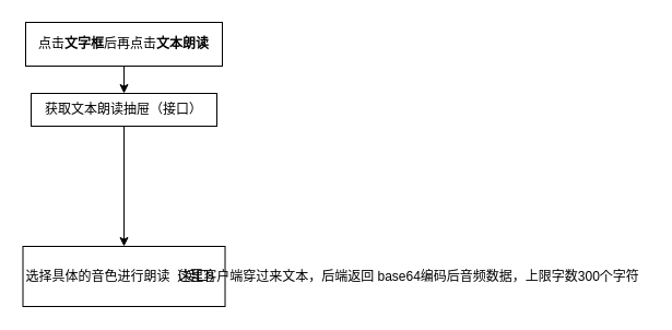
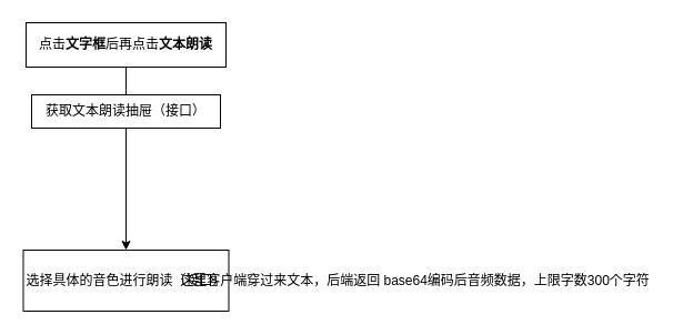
  <mxCell id="0" />
  <mxCell id="1" parent="0" />
- <mxCell id="2" value="" style="edgeStyle=orthogonalEdgeStyle;rounded=0;orthogonalLoop=1;jettySize=auto;html=1;fontColor=default;" edge="1" parent="1" source="3" target="5"><mxGeometry relative="1" as="geometry" /></mxCell>
+ <mxCell id="2" value="" style="edgeStyle=orthogonalEdgeStyle;rounded=0;orthogonalLoop=1;jettySize=auto;html=1;fontColor=default;endArrow=none;" edge="1" parent="1" source="3" target="5"><mxGeometry relative="1" as="geometry" /></mxCell>
  <mxCell id="3" value="点击&lt;b&gt;文字框&lt;/b&gt;后再点击&lt;b&gt;文本朗读&lt;/b&gt;" style="rounded=0;whiteSpace=wrap;html=1;fillColor=default;strokeColor=default;fontColor=default;" vertex="1" parent="1"><mxGeometry x="23" y="20" width="180" height="40" as="geometry" /></mxCell>
  <mxCell id="4" value="" style="edgeStyle=orthogonalEdgeStyle;rounded=0;orthogonalLoop=1;jettySize=auto;html=1;fontColor=default;" edge="1" parent="1" source="5" target="6"><mxGeometry relative="1" as="geometry" /></mxCell>
  <mxCell id="5" value="获取文本朗读抽屉（接口）" style="whiteSpace=wrap;html=1;rounded=0;fillColor=default;strokeColor=default;fontColor=default;" vertex="1" parent="1"><mxGeometry x="28" y="85" width="170" height="30" as="geometry" /></mxCell>
  <mxCell id="6" value="选择具体的音色进行朗读（接口）" style="whiteSpace=wrap;html=1;rounded=0;fillColor=default;strokeColor=default;fontColor=default;" vertex="1" parent="1"><mxGeometry x="20.5" y="225" width="185" height="55" as="geometry" /></mxCell>
  <mxCell id="7" value="这里客户端穿过来文本，后端返回 base64编码后音频数据，上限字数300个字符" style="text;html=1;align=center;verticalAlign=middle;resizable=0;points=[];autosize=1;strokeColor=none;fillColor=none;fontColor=default;" vertex="1" parent="1"><mxGeometry x="153" y="242.5" width="440" height="20" as="geometry" /></mxCell>
